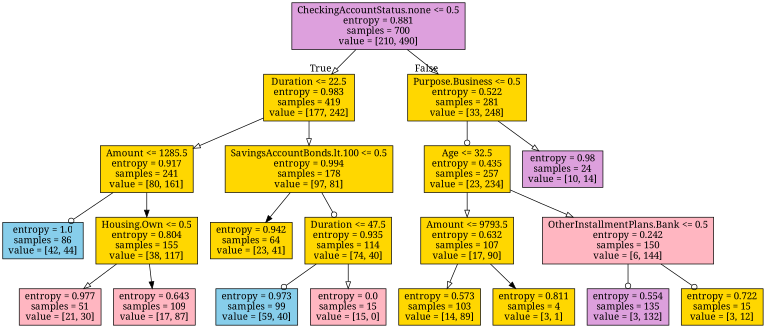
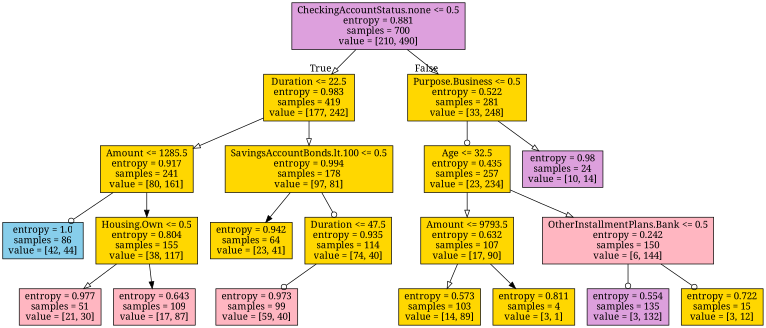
  digraph {
    fontname="Noto Serif"
    node [color=black fillcolor=gold fontname="Noto Serif" shape=box style=filled]
    edge [arrowhead=onormal fontname="Noto Serif"]
    n1 [fillcolor=plum label="CheckingAccountStatus.none <= 0.5\nentropy = 0.881\nsamples = 700\nvalue = [210, 490]"]
    n2 [label="Duration <= 22.5\nentropy = 0.983\nsamples = 419\nvalue = [177, 242]"]
    n3 [label="Purpose.Business <= 0.5\nentropy = 0.522\nsamples = 281\nvalue = [33, 248]"]
    n4 [label="Amount <= 1285.5\nentropy = 0.917\nsamples = 241\nvalue = [80, 161]"]
    n5 [label="SavingsAccountBonds.lt.100 <= 0.5\nentropy = 0.994\nsamples = 178\nvalue = [97, 81]"]
    n6 [label="Age <= 32.5\nentropy = 0.435\nsamples = 257\nvalue = [23, 234]"]
    n7 [fillcolor=plum label="entropy = 0.98\nsamples = 24\nvalue = [10, 14]"]
    n8 [fillcolor=skyblue label="entropy = 1.0\nsamples = 86\nvalue = [42, 44]"]
    n9 [label="Housing.Own <= 0.5\nentropy = 0.804\nsamples = 155\nvalue = [38, 117]"]
    n10 [label="entropy = 0.942\nsamples = 64\nvalue = [23, 41]"]
    n11 [label="Duration <= 47.5\nentropy = 0.935\nsamples = 114\nvalue = [74, 40]"]
    n12 [fillcolor=lightpink label="entropy = 0.977\nsamples = 51\nvalue = [21, 30]"]
    n13 [fillcolor=lightpink label="entropy = 0.643\nsamples = 109\nvalue = [17, 87]"]
-   n14 [fillcolor=skyblue label="entropy = 0.973\nsamples = 99\nvalue = [59, 40]"]
-   n15 [fillcolor=lightpink label="entropy = 0.0\nsamples = 15\nvalue = [15, 0]"]
+   n14 [fillcolor=lightpink label="entropy = 0.973\nsamples = 99\nvalue = [59, 40]"]
    n16 [label="Amount <= 9793.5\nentropy = 0.632\nsamples = 107\nvalue = [17, 90]"]
    n17 [fillcolor=lightpink label="OtherInstallmentPlans.Bank <= 0.5\nentropy = 0.242\nsamples = 150\nvalue = [6, 144]"]
    n18 [label="entropy = 0.573\nsamples = 103\nvalue = [14, 89]"]
    n19 [label="entropy = 0.811\nsamples = 4\nvalue = [3, 1]"]
    n20 [fillcolor=plum label="entropy = 0.554\nsamples = 135\nvalue = [3, 132]"]
    n21 [label="entropy = 0.722\nsamples = 15\nvalue = [3, 12]"]
    n1 -> n2 [headlabel=True labelangle=45 labeldistance=2.5]
    n1 -> n3 [headlabel=False labelangle=-45 labeldistance=2.5]
    n2 -> n4
    n2 -> n5
    n3 -> n6 [arrowhead=odot]
    n3 -> n7
    n4 -> n8 [arrowhead=odot]
    n4 -> n9 [arrowhead=normal]
    n5 -> n10 [arrowhead=normal]
    n5 -> n11 [arrowhead=odot]
    n6 -> n16
    n6 -> n17
    n9 -> n12
    n9 -> n13 [arrowhead=normal]
    n11 -> n14 [arrowhead=odot]
-   n11 -> n15
    n16 -> n18
    n16 -> n19 [arrowhead=normal]
    n17 -> n20 [arrowhead=odot]
    n17 -> n21 [arrowhead=odot]
  }
